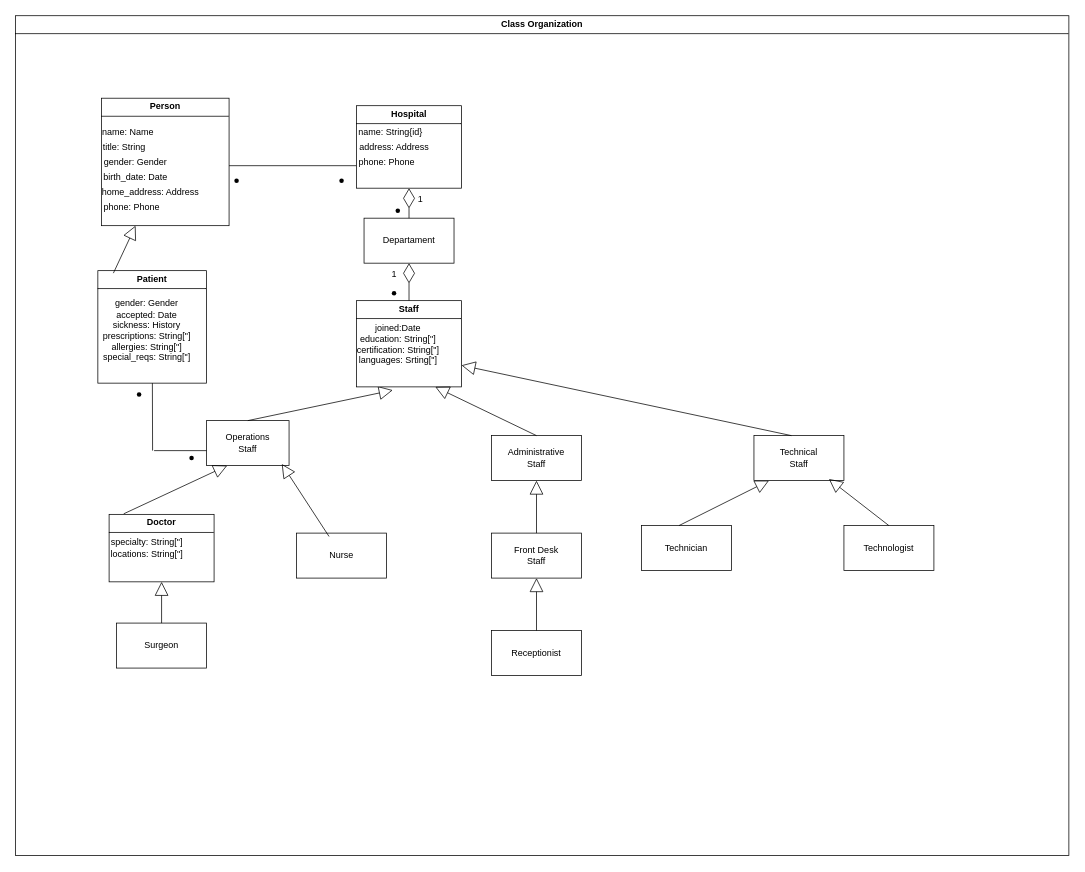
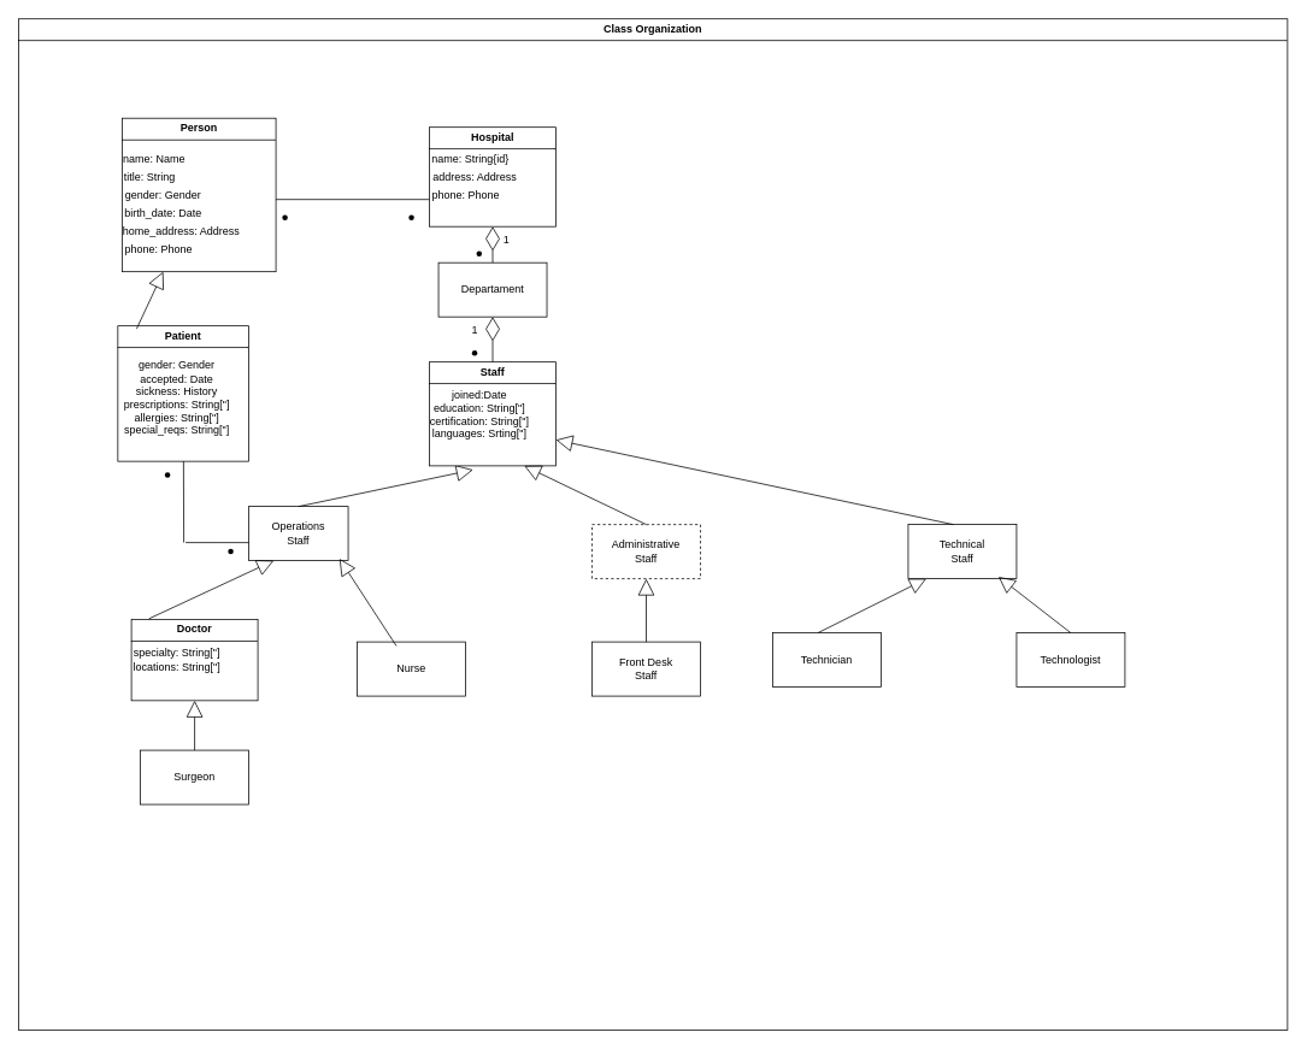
  <mxCell id="0" />
  <mxCell id="1" parent="0" />
  <mxCell id="2" value="&lt;p style=&quot;margin:0px;margin-top:4px;text-align:center;&quot;&gt;&lt;b&gt;Class Organization&lt;/b&gt;&lt;/p&gt;&lt;hr size=&quot;1&quot; style=&quot;border-style:solid;&quot;&gt;&lt;div style=&quot;height:2px;&quot;&gt;&amp;nbsp;&lt;/div&gt;" style="verticalAlign=top;align=left;overflow=fill;html=1;whiteSpace=wrap;" vertex="1" parent="1"><mxGeometry x="20" y="20" width="1405" height="1120" as="geometry" /></mxCell>
  <mxCell id="3" value="&lt;p style=&quot;margin:0px;margin-top:4px;text-align:center;&quot;&gt;&lt;b&gt;Person&lt;/b&gt;&lt;/p&gt;&lt;hr size=&quot;1&quot; style=&quot;border-style:solid;&quot;&gt;&lt;div style=&quot;height:2px;&quot;&gt;&lt;/div&gt;" style="verticalAlign=top;align=left;overflow=fill;html=1;whiteSpace=wrap;" vertex="1" parent="1"><mxGeometry x="135" y="130" width="170" height="170" as="geometry" /></mxCell>
  <mxCell id="4" value="name: Name" style="text;html=1;align=center;verticalAlign=middle;resizable=0;points=[];autosize=1;strokeColor=none;fillColor=none;" vertex="1" parent="1"><mxGeometry x="125" y="160" width="90" height="30" as="geometry" /></mxCell>
  <mxCell id="5" value="title: String" style="text;html=1;align=center;verticalAlign=middle;resizable=0;points=[];autosize=1;strokeColor=none;fillColor=none;" vertex="1" parent="1"><mxGeometry x="125" y="180" width="80" height="30" as="geometry" /></mxCell>
  <mxCell id="6" value="gender: Gender" style="text;html=1;align=center;verticalAlign=middle;resizable=0;points=[];autosize=1;strokeColor=none;fillColor=none;" vertex="1" parent="1"><mxGeometry x="125" y="200" width="110" height="30" as="geometry" /></mxCell>
  <mxCell id="7" value="birth_date: Date" style="text;html=1;align=center;verticalAlign=middle;resizable=0;points=[];autosize=1;strokeColor=none;fillColor=none;" vertex="1" parent="1"><mxGeometry x="125" y="220" width="110" height="30" as="geometry" /></mxCell>
  <mxCell id="8" value="home_address: Address" style="text;html=1;align=center;verticalAlign=middle;resizable=0;points=[];autosize=1;strokeColor=none;fillColor=none;" vertex="1" parent="1"><mxGeometry x="125" y="240" width="150" height="30" as="geometry" /></mxCell>
  <mxCell id="9" value="phone: Phone" style="text;html=1;align=center;verticalAlign=middle;resizable=0;points=[];autosize=1;strokeColor=none;fillColor=none;" vertex="1" parent="1"><mxGeometry x="125" y="260" width="100" height="30" as="geometry" /></mxCell>
  <mxCell id="10" value="" style="endArrow=none;html=1;rounded=0;" edge="1" parent="1"><mxGeometry width="50" height="50" relative="1" as="geometry"><mxPoint x="305" y="220" as="sourcePoint" /><mxPoint x="475" y="220" as="targetPoint" /></mxGeometry></mxCell>
  <mxCell id="11" value="&lt;p style=&quot;margin:0px;margin-top:4px;text-align:center;&quot;&gt;&lt;b&gt;Hospital&lt;/b&gt;&lt;/p&gt;&lt;hr size=&quot;1&quot; style=&quot;border-style:solid;&quot;&gt;&lt;div style=&quot;height:2px;&quot;&gt;&lt;/div&gt;" style="verticalAlign=top;align=left;overflow=fill;html=1;whiteSpace=wrap;" vertex="1" parent="1"><mxGeometry x="475" y="140" width="140" height="110" as="geometry" /></mxCell>
  <mxCell id="12" value="name: String{id}" style="text;html=1;align=center;verticalAlign=middle;resizable=0;points=[];autosize=1;strokeColor=none;fillColor=none;" vertex="1" parent="1"><mxGeometry x="465" y="160" width="110" height="30" as="geometry" /></mxCell>
  <mxCell id="13" value="address: Address" style="text;html=1;align=center;verticalAlign=middle;resizable=0;points=[];autosize=1;strokeColor=none;fillColor=none;" vertex="1" parent="1"><mxGeometry x="465" y="180" width="120" height="30" as="geometry" /></mxCell>
  <mxCell id="14" value="phone: Phone" style="text;html=1;align=center;verticalAlign=middle;resizable=0;points=[];autosize=1;strokeColor=none;fillColor=none;" vertex="1" parent="1"><mxGeometry x="465" y="200" width="100" height="30" as="geometry" /></mxCell>
  <mxCell id="15" value="" style="shape=waypoint;sketch=0;fillStyle=solid;size=6;pointerEvents=1;points=[];fillColor=none;resizable=0;rotatable=0;perimeter=centerPerimeter;snapToPoint=1;" vertex="1" parent="1"><mxGeometry x="305" y="230" width="20" height="20" as="geometry" /></mxCell>
  <mxCell id="16" value="" style="shape=waypoint;sketch=0;fillStyle=solid;size=6;pointerEvents=1;points=[];fillColor=none;resizable=0;rotatable=0;perimeter=centerPerimeter;snapToPoint=1;" vertex="1" parent="1"><mxGeometry x="445" y="230" width="20" height="20" as="geometry" /></mxCell>
  <mxCell id="17" value="&lt;p style=&quot;margin:0px;margin-top:4px;text-align:center;&quot;&gt;&lt;b&gt;Patient&lt;/b&gt;&lt;/p&gt;&lt;hr size=&quot;1&quot; style=&quot;border-style:solid;&quot;&gt;&lt;div style=&quot;height:2px;&quot;&gt;&lt;/div&gt;" style="verticalAlign=top;align=left;overflow=fill;html=1;whiteSpace=wrap;" vertex="1" parent="1"><mxGeometry x="130" y="360" width="145" height="150" as="geometry" /></mxCell>
  <mxCell id="18" value="gender: Gender&lt;div&gt;accepted: Date&lt;/div&gt;&lt;div&gt;sickness: History&lt;/div&gt;&lt;div&gt;prescriptions: String[&quot;]&lt;/div&gt;&lt;div&gt;allergies: String[&quot;]&lt;/div&gt;&lt;div&gt;special_reqs: String[&quot;]&lt;/div&gt;" style="text;html=1;align=center;verticalAlign=middle;resizable=0;points=[];autosize=1;strokeColor=none;fillColor=none;" vertex="1" parent="1"><mxGeometry x="125" y="390" width="140" height="100" as="geometry" /></mxCell>
  <mxCell id="19" value="Operations&lt;div&gt;Staff&lt;/div&gt;" style="rounded=0;whiteSpace=wrap;html=1;" vertex="1" parent="1"><mxGeometry x="275" y="560" width="110" height="60" as="geometry" /></mxCell>
  <mxCell id="20" value="&lt;p style=&quot;margin:0px;margin-top:4px;text-align:center;&quot;&gt;&lt;b&gt;Doctor&lt;/b&gt;&lt;/p&gt;&lt;hr size=&quot;1&quot; style=&quot;border-style:solid;&quot;&gt;&lt;div style=&quot;height:2px;&quot;&gt;&lt;/div&gt;" style="verticalAlign=top;align=left;overflow=fill;html=1;whiteSpace=wrap;" vertex="1" parent="1"><mxGeometry x="145" y="685" width="140" height="90" as="geometry" /></mxCell>
  <mxCell id="21" value="specialty: String[&quot;]&lt;div&gt;locations: String[&quot;]&lt;/div&gt;" style="text;html=1;align=center;verticalAlign=middle;resizable=0;points=[];autosize=1;strokeColor=none;fillColor=none;" vertex="1" parent="1"><mxGeometry x="135" y="710" width="120" height="40" as="geometry" /></mxCell>
  <mxCell id="22" value="Nurse" style="rounded=0;whiteSpace=wrap;html=1;" vertex="1" parent="1"><mxGeometry x="395" y="710" width="120" height="60" as="geometry" /></mxCell>
  <mxCell id="23" value="Surgeon" style="rounded=0;whiteSpace=wrap;html=1;" vertex="1" parent="1"><mxGeometry x="155" y="830" width="120" height="60" as="geometry" /></mxCell>
  <mxCell id="24" value="" style="endArrow=block;endSize=16;endFill=0;html=1;rounded=0;exitX=0.143;exitY=0.022;exitDx=0;exitDy=0;exitPerimeter=0;" edge="1" parent="1" source="17" target="3"><mxGeometry width="160" relative="1" as="geometry"><mxPoint x="165" y="330" as="sourcePoint" /><mxPoint x="325" y="330" as="targetPoint" /></mxGeometry></mxCell>
  <mxCell id="25" value="" style="endArrow=block;endSize=16;endFill=0;html=1;rounded=0;entryX=0.25;entryY=1;entryDx=0;entryDy=0;exitX=0.139;exitY=-0.008;exitDx=0;exitDy=0;exitPerimeter=0;" edge="1" parent="1" source="20" target="19"><mxGeometry width="160" relative="1" as="geometry"><mxPoint x="255" y="690" as="sourcePoint" /><mxPoint x="415" y="690" as="targetPoint" /></mxGeometry></mxCell>
  <mxCell id="26" value="" style="endArrow=block;endSize=16;endFill=0;html=1;rounded=0;exitX=0.361;exitY=0.075;exitDx=0;exitDy=0;exitPerimeter=0;entryX=0.912;entryY=0.963;entryDx=0;entryDy=0;entryPerimeter=0;" edge="1" parent="1" source="22" target="19"><mxGeometry width="160" relative="1" as="geometry"><mxPoint x="495" y="640" as="sourcePoint" /><mxPoint x="655" y="640" as="targetPoint" /></mxGeometry></mxCell>
  <mxCell id="27" value="" style="endArrow=block;endSize=16;endFill=0;html=1;rounded=0;exitX=0.5;exitY=0;exitDx=0;exitDy=0;entryX=0.345;entryY=1.038;entryDx=0;entryDy=0;entryPerimeter=0;" edge="1" parent="1" source="19" target="28"><mxGeometry width="160" relative="1" as="geometry"><mxPoint x="365" y="540" as="sourcePoint" /><mxPoint x="525" y="540" as="targetPoint" /></mxGeometry></mxCell>
  <mxCell id="28" value="&lt;p style=&quot;margin:0px;margin-top:4px;text-align:center;&quot;&gt;&lt;b&gt;Staff&lt;/b&gt;&lt;/p&gt;&lt;hr size=&quot;1&quot; style=&quot;border-style:solid;&quot;&gt;&lt;div style=&quot;height:2px;&quot;&gt;&lt;br&gt;&lt;/div&gt;" style="verticalAlign=top;align=left;overflow=fill;html=1;whiteSpace=wrap;" vertex="1" parent="1"><mxGeometry x="475" y="400" width="140" height="115" as="geometry" /></mxCell>
  <mxCell id="29" value="joined:Date&lt;div&gt;education: String[&quot;]&lt;/div&gt;&lt;div&gt;certification: String[&quot;]&lt;/div&gt;&lt;div&gt;languages: Srting[&quot;]&lt;/div&gt;" style="text;html=1;align=center;verticalAlign=middle;resizable=0;points=[];autosize=1;strokeColor=none;fillColor=none;" vertex="1" parent="1"><mxGeometry x="465" y="422.5" width="130" height="70" as="geometry" /></mxCell>
- <mxCell id="30" value="Administrative&lt;div&gt;Staff&lt;/div&gt;" style="rounded=0;whiteSpace=wrap;html=1;" vertex="1" parent="1"><mxGeometry x="655" y="580" width="120" height="60" as="geometry" /></mxCell>
+ <mxCell id="30" value="Administrative&lt;div&gt;Staff&lt;/div&gt;" style="rounded=0;whiteSpace=wrap;html=1;dashed=1;" vertex="1" parent="1"><mxGeometry x="655" y="580" width="120" height="60" as="geometry" /></mxCell>
  <mxCell id="31" value="" style="endArrow=block;endSize=16;endFill=0;html=1;rounded=0;exitX=0.5;exitY=0;exitDx=0;exitDy=0;entryX=0.75;entryY=1;entryDx=0;entryDy=0;" edge="1" parent="1" source="30" target="28"><mxGeometry width="160" relative="1" as="geometry"><mxPoint x="705" y="520" as="sourcePoint" /><mxPoint x="865" y="520" as="targetPoint" /></mxGeometry></mxCell>
  <mxCell id="32" value="Front Desk&lt;div&gt;Staff&lt;/div&gt;" style="rounded=0;whiteSpace=wrap;html=1;" vertex="1" parent="1"><mxGeometry x="655" y="710" width="120" height="60" as="geometry" /></mxCell>
  <mxCell id="33" value="" style="endArrow=block;endSize=16;endFill=0;html=1;rounded=0;exitX=0.5;exitY=0;exitDx=0;exitDy=0;entryX=0.5;entryY=1;entryDx=0;entryDy=0;" edge="1" parent="1" source="32" target="30"><mxGeometry width="160" relative="1" as="geometry"><mxPoint x="715" y="640" as="sourcePoint" /><mxPoint x="875" y="640" as="targetPoint" /></mxGeometry></mxCell>
- <mxCell id="34" value="Receptionist" style="rounded=0;whiteSpace=wrap;html=1;" vertex="1" parent="1"><mxGeometry x="655" y="840" width="120" height="60" as="geometry" /></mxCell>
- <mxCell id="35" value="" style="endArrow=block;endSize=16;endFill=0;html=1;rounded=0;exitX=0.5;exitY=0;exitDx=0;exitDy=0;entryX=0.5;entryY=1;entryDx=0;entryDy=0;" edge="1" parent="1" source="34" target="32"><mxGeometry width="160" relative="1" as="geometry"><mxPoint x="635" y="560" as="sourcePoint" /><mxPoint x="795" y="560" as="targetPoint" /></mxGeometry></mxCell>
  <mxCell id="36" value="Technician" style="rounded=0;whiteSpace=wrap;html=1;" vertex="1" parent="1"><mxGeometry x="855" y="700" width="120" height="60" as="geometry" /></mxCell>
  <mxCell id="37" value="" style="endArrow=block;endSize=16;endFill=0;html=1;rounded=0;entryX=0.167;entryY=1;entryDx=0;entryDy=0;entryPerimeter=0;" edge="1" parent="1" target="38"><mxGeometry width="160" relative="1" as="geometry"><mxPoint x="905" y="700" as="sourcePoint" /><mxPoint x="1045" y="670" as="targetPoint" /></mxGeometry></mxCell>
  <mxCell id="38" value="Technical&lt;div&gt;Staff&lt;/div&gt;" style="rounded=0;whiteSpace=wrap;html=1;" vertex="1" parent="1"><mxGeometry x="1005" y="580" width="120" height="60" as="geometry" /></mxCell>
  <mxCell id="39" value="Technologist" style="rounded=0;whiteSpace=wrap;html=1;" vertex="1" parent="1"><mxGeometry x="1125" y="700" width="120" height="60" as="geometry" /></mxCell>
  <mxCell id="40" value="" style="endArrow=block;endSize=16;endFill=0;html=1;rounded=0;exitX=0.5;exitY=0;exitDx=0;exitDy=0;entryX=0.833;entryY=0.964;entryDx=0;entryDy=0;entryPerimeter=0;" edge="1" parent="1" source="39" target="38"><mxGeometry width="160" relative="1" as="geometry"><mxPoint x="635" y="560" as="sourcePoint" /><mxPoint x="795" y="560" as="targetPoint" /></mxGeometry></mxCell>
  <mxCell id="41" value="" style="endArrow=block;endSize=16;endFill=0;html=1;rounded=0;exitX=0.5;exitY=0;exitDx=0;exitDy=0;entryX=0.5;entryY=1;entryDx=0;entryDy=0;" edge="1" parent="1" source="23" target="20"><mxGeometry width="160" relative="1" as="geometry"><mxPoint x="635" y="560" as="sourcePoint" /><mxPoint x="795" y="560" as="targetPoint" /></mxGeometry></mxCell>
  <mxCell id="42" value="" style="endArrow=block;endSize=16;endFill=0;html=1;rounded=0;entryX=1;entryY=0.75;entryDx=0;entryDy=0;" edge="1" parent="1" target="28"><mxGeometry width="160" relative="1" as="geometry"><mxPoint x="1055" y="580" as="sourcePoint" /><mxPoint x="1045" y="490" as="targetPoint" /></mxGeometry></mxCell>
  <mxCell id="43" value="Departament" style="rounded=0;whiteSpace=wrap;html=1;" vertex="1" parent="1"><mxGeometry x="485" y="290" width="120" height="60" as="geometry" /></mxCell>
  <mxCell id="44" value="" style="endArrow=diamondThin;endFill=0;endSize=24;html=1;rounded=0;exitX=0.5;exitY=0;exitDx=0;exitDy=0;" edge="1" parent="1" source="43" target="11"><mxGeometry width="160" relative="1" as="geometry"><mxPoint x="545" y="270" as="sourcePoint" /><mxPoint x="705" y="270" as="targetPoint" /></mxGeometry></mxCell>
  <mxCell id="45" value="" style="endArrow=diamondThin;endFill=0;endSize=24;html=1;rounded=0;exitX=0.5;exitY=0;exitDx=0;exitDy=0;" edge="1" parent="1" source="28" target="43"><mxGeometry width="160" relative="1" as="geometry"><mxPoint x="565" y="370" as="sourcePoint" /><mxPoint x="725" y="370" as="targetPoint" /></mxGeometry></mxCell>
  <mxCell id="46" value="" style="shape=waypoint;sketch=0;fillStyle=solid;size=6;pointerEvents=1;points=[];fillColor=none;resizable=0;rotatable=0;perimeter=centerPerimeter;snapToPoint=1;" vertex="1" parent="1"><mxGeometry x="515" y="380" width="20" height="20" as="geometry" /></mxCell>
  <mxCell id="47" value="1" style="text;html=1;align=center;verticalAlign=middle;resizable=0;points=[];autosize=1;strokeColor=none;fillColor=none;" vertex="1" parent="1"><mxGeometry x="510" y="350" width="30" height="30" as="geometry" /></mxCell>
  <mxCell id="48" value="1" style="text;html=1;align=center;verticalAlign=middle;resizable=0;points=[];autosize=1;strokeColor=none;fillColor=none;" vertex="1" parent="1"><mxGeometry x="545" y="250" width="30" height="30" as="geometry" /></mxCell>
  <mxCell id="49" value="" style="shape=waypoint;sketch=0;fillStyle=solid;size=6;pointerEvents=1;points=[];fillColor=none;resizable=0;rotatable=0;perimeter=centerPerimeter;snapToPoint=1;" vertex="1" parent="1"><mxGeometry x="520" y="270" width="20" height="20" as="geometry" /></mxCell>
  <mxCell id="50" value="" style="endArrow=none;html=1;rounded=0;" edge="1" parent="1" target="17"><mxGeometry width="50" height="50" relative="1" as="geometry"><mxPoint x="203" y="600" as="sourcePoint" /><mxPoint x="205" y="515" as="targetPoint" /></mxGeometry></mxCell>
  <mxCell id="51" value="" style="endArrow=none;html=1;rounded=0;entryX=0;entryY=0.667;entryDx=0;entryDy=0;entryPerimeter=0;" edge="1" parent="1" target="19"><mxGeometry width="50" height="50" relative="1" as="geometry"><mxPoint x="205" y="600" as="sourcePoint" /><mxPoint x="265" y="600" as="targetPoint" /></mxGeometry></mxCell>
  <mxCell id="52" value="" style="shape=waypoint;sketch=0;fillStyle=solid;size=6;pointerEvents=1;points=[];fillColor=none;resizable=0;rotatable=0;perimeter=centerPerimeter;snapToPoint=1;" vertex="1" parent="1"><mxGeometry x="245" y="600" width="20" height="20" as="geometry" /></mxCell>
  <mxCell id="53" value="" style="shape=waypoint;sketch=0;fillStyle=solid;size=6;pointerEvents=1;points=[];fillColor=none;resizable=0;rotatable=0;perimeter=centerPerimeter;snapToPoint=1;" vertex="1" parent="1"><mxGeometry x="175" y="515" width="20" height="20" as="geometry" /></mxCell>
